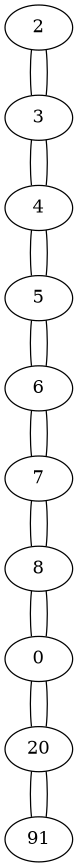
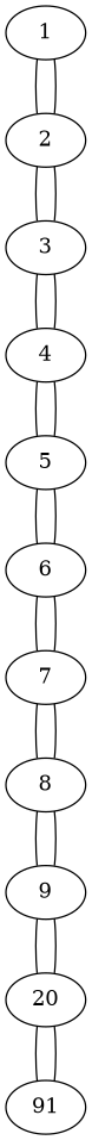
  graph {
+   n1 [label=1]
    n2 [label=2]
    n3 [label=3]
    n4 [label=4]
    n5 [label=5]
    n6 [label=6]
    n7 [label=7]
    n8 [label=8]
-   n9 [label=0]
+   n9 [label=9]
    n10 [label=20]
    n11 [label=91]
+   n1 -- n2
+   n2 -- n1
    n2 -- n3
    n3 -- n2
    n3 -- n4
    n4 -- n3
    n4 -- n5
    n5 -- n4
    n5 -- n6
    n6 -- n5
    n6 -- n7
    n7 -- n6
    n7 -- n8
    n8 -- n7
    n8 -- n9
    n9 -- n8
    n9 -- n10
    n10 -- n9
    n10 -- n11
    n11 -- n10
  }
